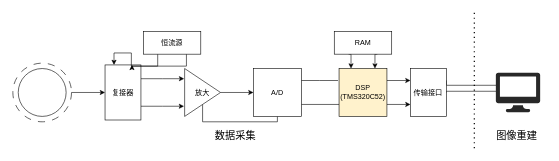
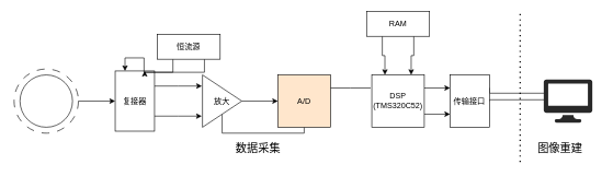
  <mxCell id="0" />
  <mxCell id="1" parent="0" />
  <mxCell id="2" value="" style="ellipse;whiteSpace=wrap;html=1;aspect=fixed;" vertex="1" parent="1"><mxGeometry x="29" y="114" width="80" height="80" as="geometry" /></mxCell>
  <mxCell id="3" style="edgeStyle=orthogonalEdgeStyle;rounded=0;orthogonalLoop=1;jettySize=auto;html=1;exitX=1;exitY=0.5;exitDx=0;exitDy=0;entryX=0.5;entryY=1;entryDx=0;entryDy=0;" edge="1" parent="1" source="4" target="7"><mxGeometry relative="1" as="geometry" /></mxCell>
  <mxCell id="4" value="" style="ellipse;whiteSpace=wrap;html=1;aspect=fixed;fillColor=none;strokeColor=default;dashed=1;dashPattern=12 12;" vertex="1" parent="1"><mxGeometry x="20" y="105" width="98" height="98" as="geometry" /></mxCell>
  <mxCell id="5" style="edgeStyle=orthogonalEdgeStyle;rounded=0;orthogonalLoop=1;jettySize=auto;html=1;exitX=0.25;exitY=0;exitDx=0;exitDy=0;" edge="1" parent="1" source="7"><mxGeometry relative="1" as="geometry"><mxPoint x="306.184" y="131" as="targetPoint" /></mxGeometry></mxCell>
  <mxCell id="6" style="edgeStyle=orthogonalEdgeStyle;rounded=0;orthogonalLoop=1;jettySize=auto;html=1;exitX=0.75;exitY=0;exitDx=0;exitDy=0;" edge="1" parent="1" source="7"><mxGeometry relative="1" as="geometry"><mxPoint x="306" y="177" as="targetPoint" /></mxGeometry></mxCell>
  <mxCell id="7" value="复接器" style="rounded=0;whiteSpace=wrap;html=1;rotation=90;labelPosition=center;verticalLabelPosition=middle;align=center;verticalAlign=middle;horizontal=0;" vertex="1" parent="1"><mxGeometry x="158" y="124" width="92" height="60" as="geometry" /></mxCell>
  <mxCell id="8" style="edgeStyle=orthogonalEdgeStyle;rounded=0;orthogonalLoop=1;jettySize=auto;html=1;exitX=0.25;exitY=1;exitDx=0;exitDy=0;entryX=0;entryY=0.75;entryDx=0;entryDy=0;" edge="1" parent="1" source="10" target="7"><mxGeometry relative="1" as="geometry" /></mxCell>
  <mxCell id="9" style="edgeStyle=orthogonalEdgeStyle;rounded=0;orthogonalLoop=1;jettySize=auto;html=1;exitX=0.75;exitY=1;exitDx=0;exitDy=0;entryX=0;entryY=0.25;entryDx=0;entryDy=0;" edge="1" parent="1" source="10" target="7"><mxGeometry relative="1" as="geometry" /></mxCell>
  <mxCell id="10" value="恒流源" style="rounded=0;whiteSpace=wrap;html=1;" vertex="1" parent="1"><mxGeometry x="238" y="52" width="96" height="38" as="geometry" /></mxCell>
  <mxCell id="11" style="edgeStyle=orthogonalEdgeStyle;rounded=0;orthogonalLoop=1;jettySize=auto;html=1;exitX=1;exitY=0.5;exitDx=0;exitDy=0;entryX=0;entryY=0.5;entryDx=0;entryDy=0;" edge="1" parent="1" source="13" target="16"><mxGeometry relative="1" as="geometry" /></mxCell>
  <mxCell id="12" style="edgeStyle=orthogonalEdgeStyle;rounded=0;orthogonalLoop=1;jettySize=auto;html=1;exitX=0.5;exitY=1;exitDx=0;exitDy=0;entryX=0.5;entryY=1;entryDx=0;entryDy=0;endArrow=none;endFill=0;" edge="1" parent="1" source="13" target="16"><mxGeometry relative="1" as="geometry"><Array as="points"><mxPoint x="337" y="203" /><mxPoint x="462" y="203" /></Array></mxGeometry></mxCell>
  <mxCell id="13" value="放大" style="triangle;whiteSpace=wrap;html=1;align=center;" vertex="1" parent="1"><mxGeometry x="307" y="114" width="60" height="80" as="geometry" /></mxCell>
  <mxCell id="14" style="edgeStyle=orthogonalEdgeStyle;rounded=0;orthogonalLoop=1;jettySize=auto;html=1;exitX=1;exitY=0.25;exitDx=0;exitDy=0;endArrow=none;endFill=0;" edge="1" parent="1" source="16"><mxGeometry relative="1" as="geometry"><mxPoint x="563.24" y="134" as="targetPoint" /></mxGeometry></mxCell>
- <mxCell id="15" style="edgeStyle=orthogonalEdgeStyle;rounded=0;orthogonalLoop=1;jettySize=auto;html=1;exitX=1;exitY=0.75;exitDx=0;exitDy=0;entryX=0;entryY=0.75;entryDx=0;entryDy=0;endArrow=none;endFill=0;" edge="1" parent="1" source="16" target="19"><mxGeometry relative="1" as="geometry"><mxPoint x="562.44" y="174" as="targetPoint" /></mxGeometry></mxCell>
- <mxCell id="16" value="A/D" style="whiteSpace=wrap;html=1;aspect=fixed;" vertex="1" parent="1"><mxGeometry x="422" y="114" width="80" height="80" as="geometry" /></mxCell>
+ <mxCell id="16" value="A/D" style="whiteSpace=wrap;html=1;aspect=fixed;fillColor=#ffe6cc;" vertex="1" parent="1"><mxGeometry x="422" y="114" width="80" height="80" as="geometry" /></mxCell>
  <mxCell id="17" style="edgeStyle=orthogonalEdgeStyle;rounded=0;orthogonalLoop=1;jettySize=auto;html=1;exitX=1;exitY=0.25;exitDx=0;exitDy=0;entryX=0.25;entryY=1;entryDx=0;entryDy=0;" edge="1" parent="1" source="19" target="25"><mxGeometry relative="1" as="geometry" /></mxCell>
  <mxCell id="18" style="edgeStyle=orthogonalEdgeStyle;rounded=0;orthogonalLoop=1;jettySize=auto;html=1;exitX=1;exitY=0.75;exitDx=0;exitDy=0;entryX=0.75;entryY=1;entryDx=0;entryDy=0;" edge="1" parent="1" source="19" target="25"><mxGeometry relative="1" as="geometry" /></mxCell>
- <mxCell id="19" value="DSP&lt;br&gt;(TMS320C52)" style="whiteSpace=wrap;html=1;aspect=fixed;fillColor=#fff2cc;" vertex="1" parent="1"><mxGeometry x="565" y="114" width="80" height="80" as="geometry" /></mxCell>
+ <mxCell id="19" value="DSP&lt;br&gt;(TMS320C52)" style="whiteSpace=wrap;html=1;aspect=fixed;" vertex="1" parent="1"><mxGeometry x="565" y="114" width="80" height="80" as="geometry" /></mxCell>
  <mxCell id="20" style="edgeStyle=orthogonalEdgeStyle;rounded=0;orthogonalLoop=1;jettySize=auto;html=1;exitX=0.25;exitY=1;exitDx=0;exitDy=0;entryX=0.25;entryY=0;entryDx=0;entryDy=0;" edge="1" parent="1" source="22" target="19"><mxGeometry relative="1" as="geometry" /></mxCell>
  <mxCell id="21" style="edgeStyle=orthogonalEdgeStyle;rounded=0;orthogonalLoop=1;jettySize=auto;html=1;exitX=0.75;exitY=1;exitDx=0;exitDy=0;entryX=0.75;entryY=0;entryDx=0;entryDy=0;" edge="1" parent="1" source="22" target="19"><mxGeometry relative="1" as="geometry" /></mxCell>
- <mxCell id="22" value="RAM" style="rounded=0;whiteSpace=wrap;html=1;" vertex="1" parent="1"><mxGeometry x="557" y="52" width="96" height="38" as="geometry" /></mxCell>
+ <mxCell id="22" value="RAM" style="rounded=0;whiteSpace=wrap;html=1;" vertex="1" parent="1"><mxGeometry x="557" y="17" width="96" height="38" as="geometry" /></mxCell>
  <mxCell id="23" style="edgeStyle=orthogonalEdgeStyle;rounded=0;orthogonalLoop=1;jettySize=auto;html=1;exitX=0.25;exitY=0;exitDx=0;exitDy=0;entryX=0.041;entryY=0.196;entryDx=0;entryDy=0;entryPerimeter=0;endArrow=none;endFill=0;" edge="1" parent="1" source="25" target="26"><mxGeometry relative="1" as="geometry"><Array as="points"><mxPoint x="744" y="142" /><mxPoint x="830" y="142" /></Array></mxGeometry></mxCell>
  <mxCell id="24" style="edgeStyle=orthogonalEdgeStyle;rounded=0;orthogonalLoop=1;jettySize=auto;html=1;exitX=0.5;exitY=0;exitDx=0;exitDy=0;entryX=0.051;entryY=0.509;entryDx=0;entryDy=0;entryPerimeter=0;endArrow=none;endFill=0;" edge="1" parent="1" source="25" target="26"><mxGeometry relative="1" as="geometry"><Array as="points"><mxPoint x="744" y="152" /><mxPoint x="831" y="152" /></Array></mxGeometry></mxCell>
  <mxCell id="25" value="传输接口" style="rounded=0;whiteSpace=wrap;html=1;rotation=90;horizontal=0;" vertex="1" parent="1"><mxGeometry x="674" y="124" width="80.5" height="60" as="geometry" /></mxCell>
  <mxCell id="26" value="" style="verticalLabelPosition=bottom;sketch=0;html=1;fillColor=#282828;strokeColor=none;verticalAlign=top;pointerEvents=1;align=center;shape=mxgraph.cisco_safe.technology_icons.icon4;" vertex="1" parent="1"><mxGeometry x="827" y="121.13" width="74" height="65.75" as="geometry" /></mxCell>
  <mxCell id="27" value="" style="endArrow=none;dashed=1;html=1;dashPattern=1 3;strokeWidth=2;rounded=0;" edge="1" parent="1"><mxGeometry width="50" height="50" relative="1" as="geometry"><mxPoint x="791" y="247" as="sourcePoint" /><mxPoint x="791" y="20" as="targetPoint" /></mxGeometry></mxCell>
- <mxCell id="28" value="图像重建" style="rounded=0;whiteSpace=wrap;html=1;fillColor=none;strokeColor=none;fontSize=17;" vertex="1" parent="1"><mxGeometry x="814" y="208" width="96" height="38" as="geometry" /></mxCell>
+ <mxCell id="28" value="图像重建" style="rounded=0;whiteSpace=wrap;html=1;fillColor=none;strokeColor=none;fontSize=17;" vertex="1" parent="1"><mxGeometry x="804" y="208" width="96" height="38" as="geometry" /></mxCell>
  <mxCell id="29" value="数据采集" style="rounded=0;whiteSpace=wrap;html=1;fillColor=none;strokeColor=none;fontSize=17;" vertex="1" parent="1"><mxGeometry x="344" y="208" width="96" height="38" as="geometry" /></mxCell>
